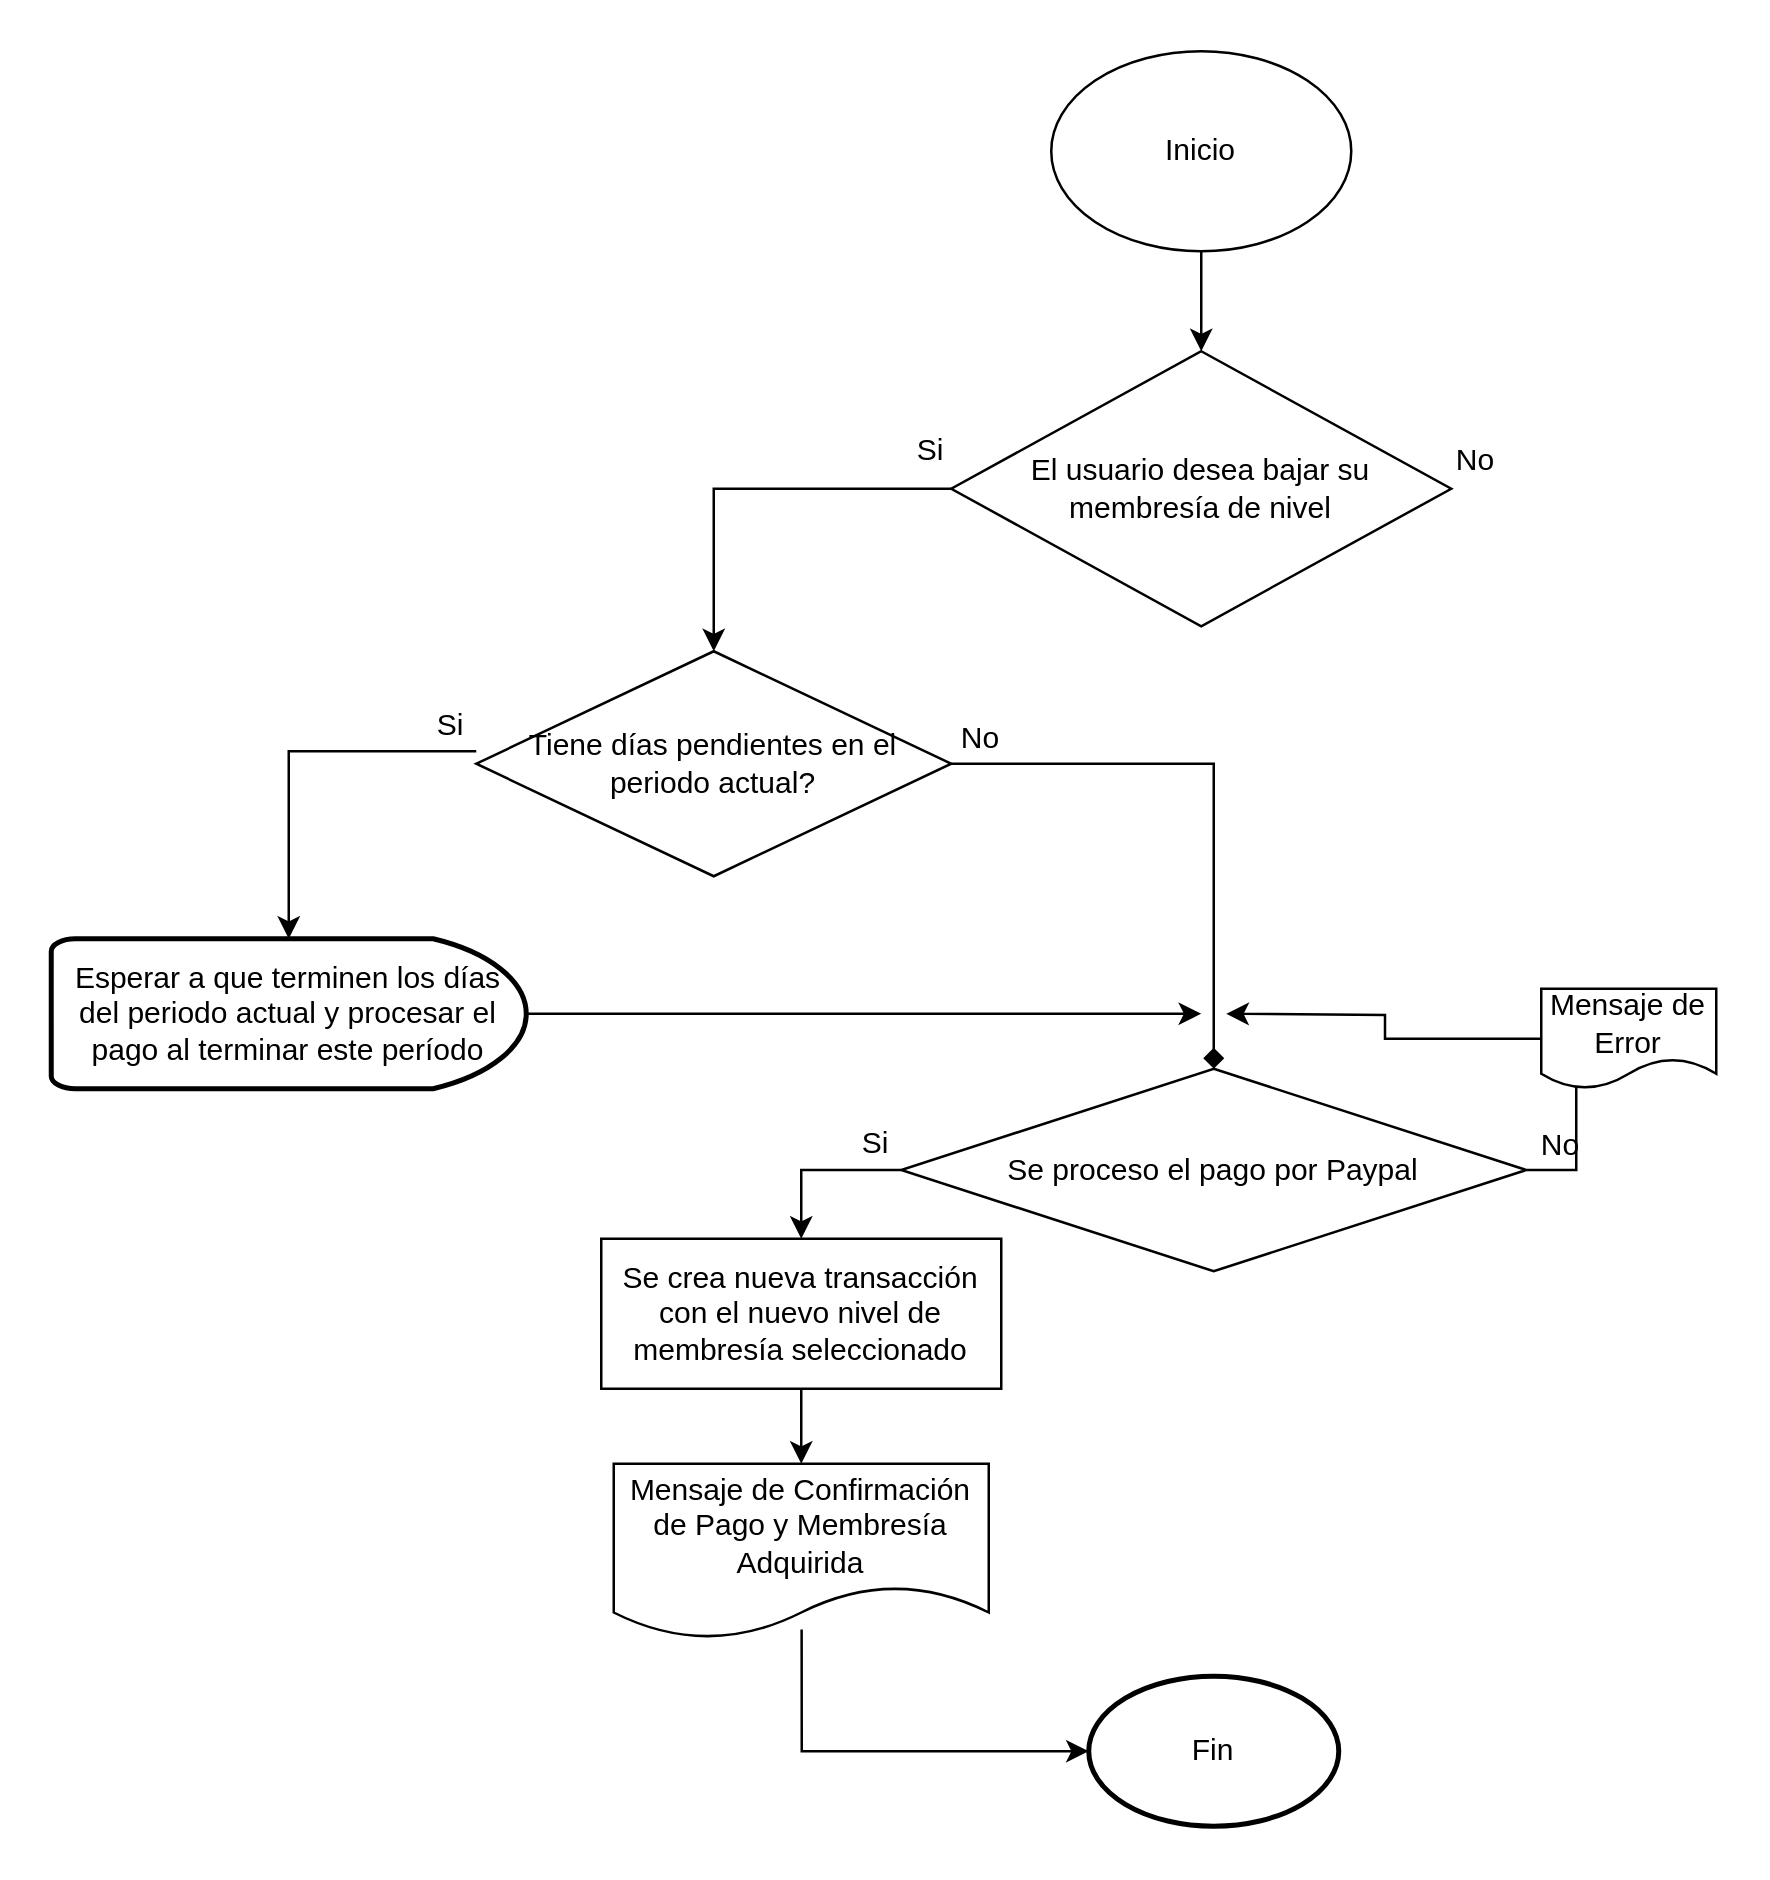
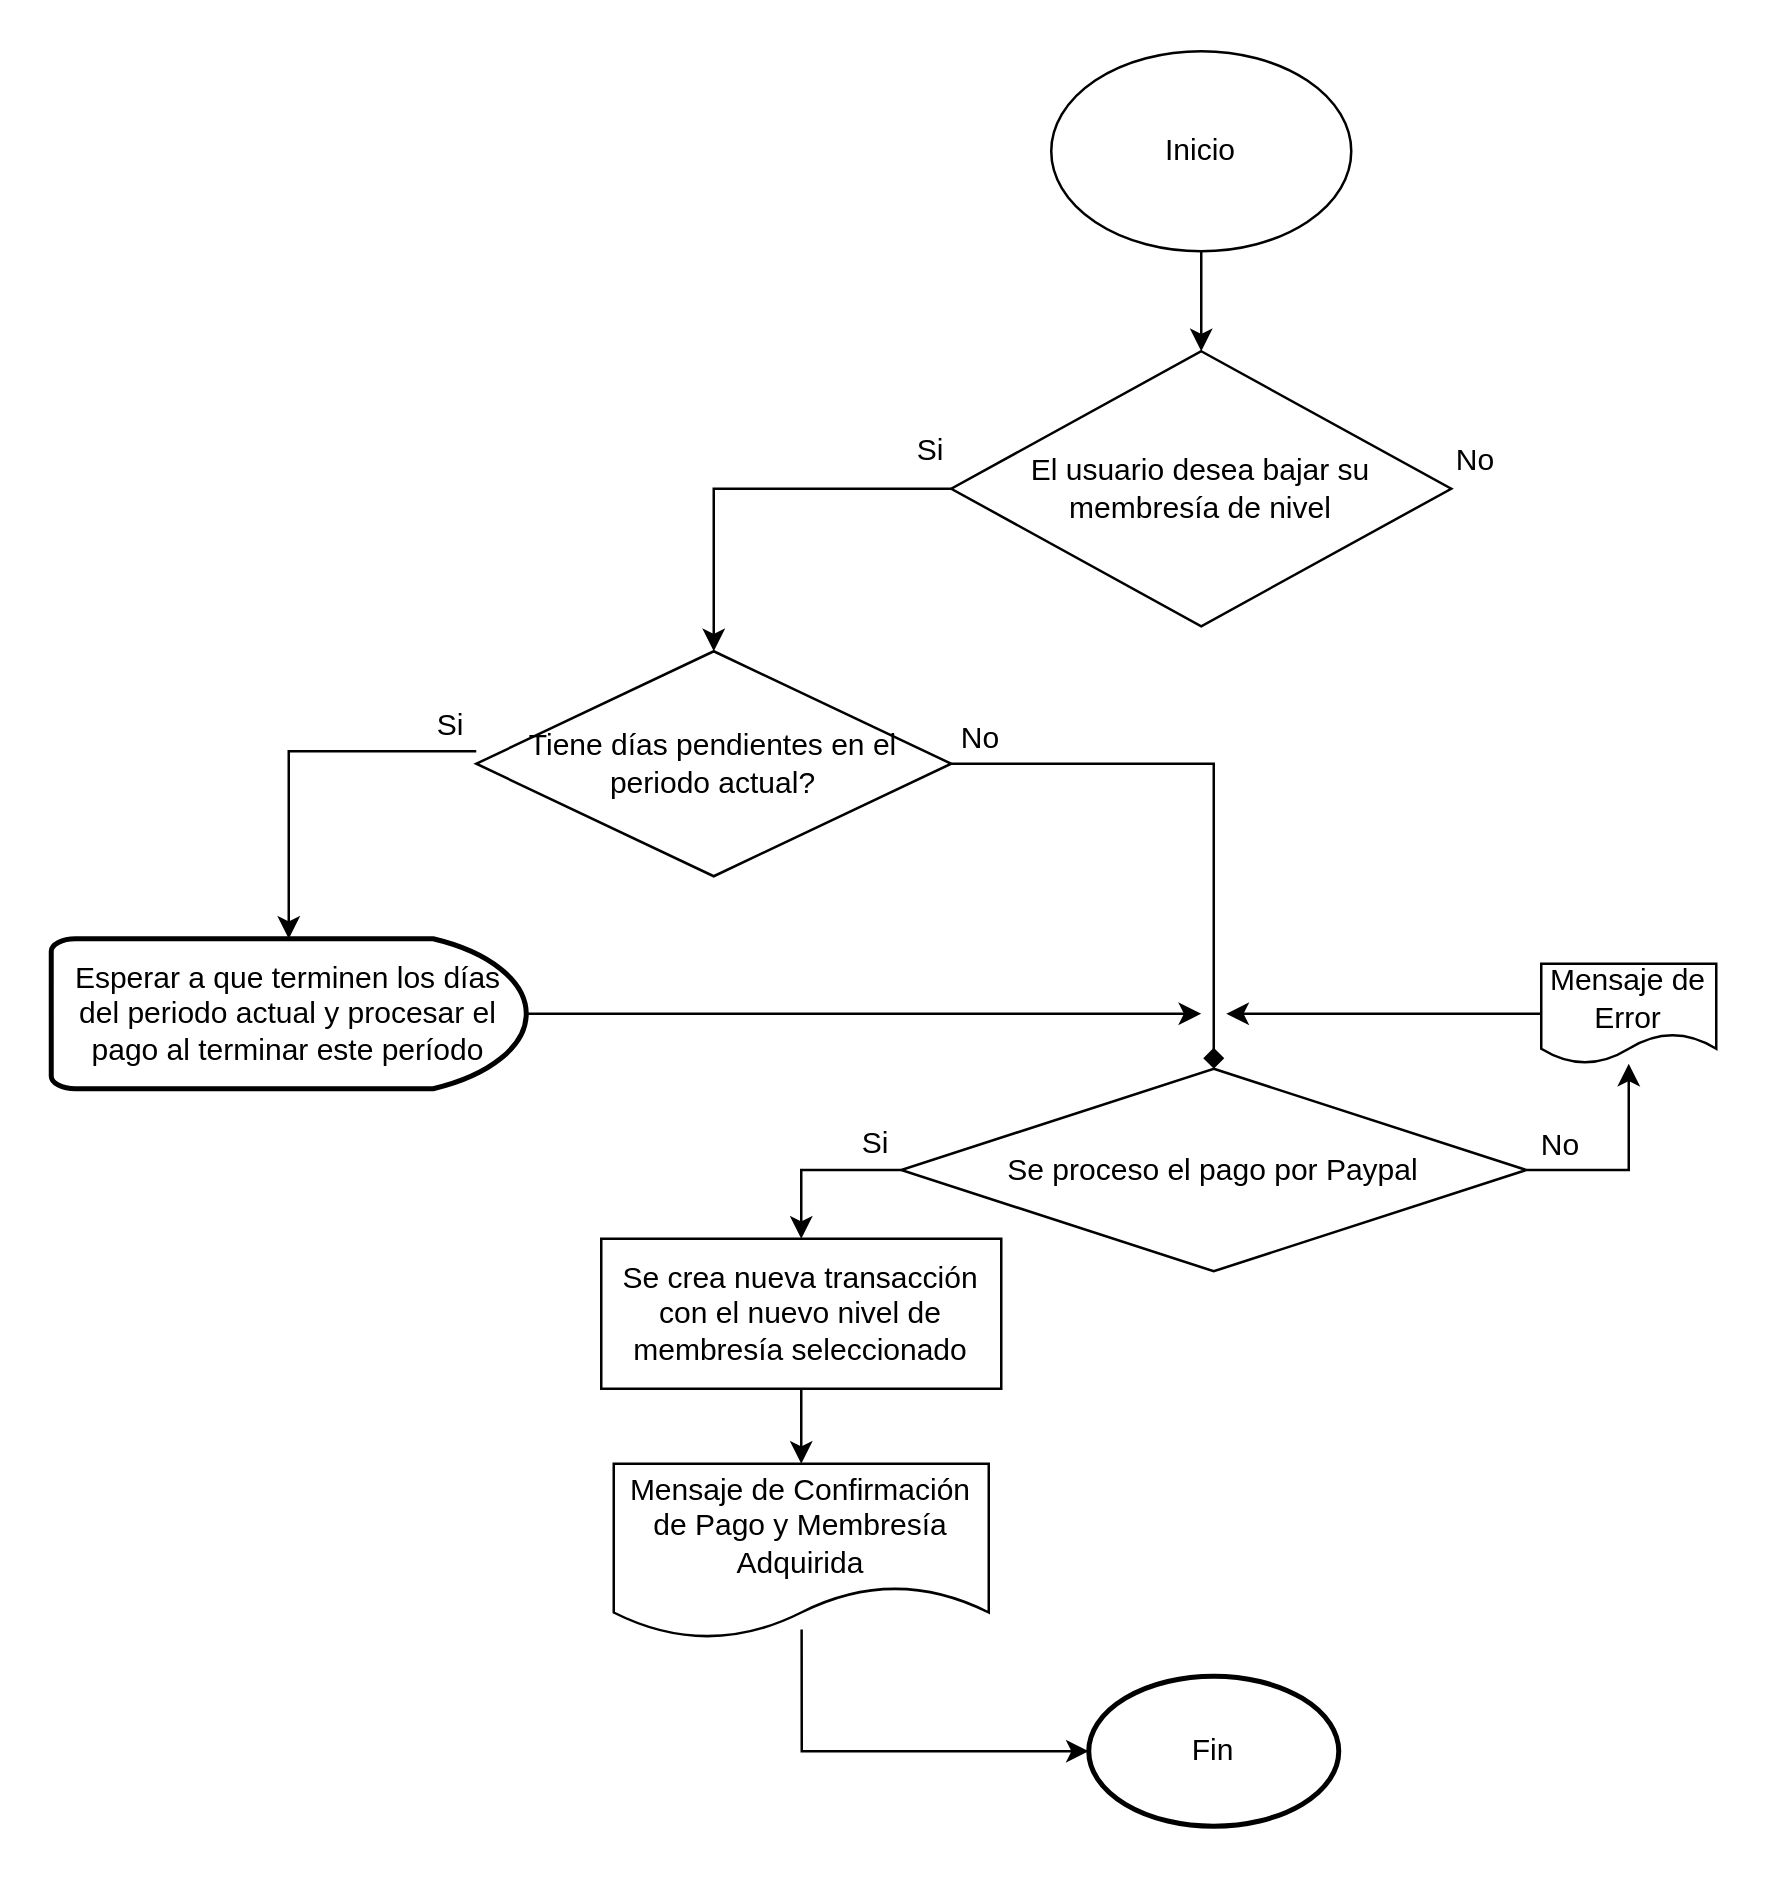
  <mxCell id="0" />
  <mxCell id="1" parent="0" />
  <mxCell id="2" value="" style="edgeStyle=orthogonalEdgeStyle;rounded=0;orthogonalLoop=1;jettySize=auto;html=1;" edge="1" parent="1" source="3" target="5"><mxGeometry relative="1" as="geometry" /></mxCell>
  <mxCell id="3" value="Inicio" style="ellipse;whiteSpace=wrap;html=1;" vertex="1" parent="1"><mxGeometry x="420" y="20" width="120" height="80" as="geometry" /></mxCell>
  <mxCell id="4" style="edgeStyle=orthogonalEdgeStyle;rounded=0;orthogonalLoop=1;jettySize=auto;html=1;entryX=0.5;entryY=0;entryDx=0;entryDy=0;exitX=0;exitY=0.5;exitDx=0;exitDy=0;" edge="1" parent="1" source="5" target="8"><mxGeometry relative="1" as="geometry" /></mxCell>
  <mxCell id="5" value="El usuario desea bajar su membresía de nivel" style="rhombus;whiteSpace=wrap;html=1;" vertex="1" parent="1"><mxGeometry x="380" y="140" width="200" height="110" as="geometry" /></mxCell>
  <mxCell id="6" style="edgeStyle=orthogonalEdgeStyle;rounded=0;orthogonalLoop=1;jettySize=auto;html=1;entryX=0.5;entryY=0;entryDx=0;entryDy=0;exitX=1;exitY=0.5;exitDx=0;exitDy=0;endArrow=diamond;" edge="1" parent="1" source="8" target="11"><mxGeometry relative="1" as="geometry"><mxPoint x="380" y="380" as="sourcePoint" /></mxGeometry></mxCell>
  <mxCell id="7" style="edgeStyle=orthogonalEdgeStyle;rounded=0;orthogonalLoop=1;jettySize=auto;html=1;entryX=0.5;entryY=0;entryDx=0;entryDy=0;entryPerimeter=0;exitX=1;exitY=1;exitDx=0;exitDy=0;" edge="1" parent="1" source="22" target="21"><mxGeometry relative="1" as="geometry"><Array as="points"><mxPoint x="115" y="300" /></Array></mxGeometry></mxCell>
  <mxCell id="8" value="Tiene días pendientes en el periodo actual?" style="rhombus;whiteSpace=wrap;html=1;" vertex="1" parent="1"><mxGeometry x="190" y="260" width="190" height="90" as="geometry" /></mxCell>
  <mxCell id="9" style="edgeStyle=orthogonalEdgeStyle;rounded=0;orthogonalLoop=1;jettySize=auto;html=1;" edge="1" parent="1" source="11" target="13"><mxGeometry relative="1" as="geometry" /></mxCell>
  <mxCell id="10" style="edgeStyle=orthogonalEdgeStyle;rounded=0;orthogonalLoop=1;jettySize=auto;html=1;entryX=0.5;entryY=0;entryDx=0;entryDy=0;exitX=0;exitY=0.5;exitDx=0;exitDy=0;" edge="1" parent="1" source="11" target="17"><mxGeometry relative="1" as="geometry" /></mxCell>
  <mxCell id="11" value="Se proceso el pago por Paypal" style="rhombus;whiteSpace=wrap;html=1;" vertex="1" parent="1"><mxGeometry x="360" y="427" width="250" height="81" as="geometry" /></mxCell>
  <mxCell id="12" style="edgeStyle=orthogonalEdgeStyle;rounded=0;orthogonalLoop=1;jettySize=auto;html=1;" edge="1" parent="1" source="13"><mxGeometry relative="1" as="geometry"><mxPoint x="490" y="405" as="targetPoint" /></mxGeometry></mxCell>
- <mxCell id="13" value="Mensaje de Error" style="shape=document;whiteSpace=wrap;html=1;boundedLbl=1;" vertex="1" parent="1"><mxGeometry x="616" y="395" width="70" height="40" as="geometry" /></mxCell>
+ <mxCell id="13" value="Mensaje de Error" style="shape=document;whiteSpace=wrap;html=1;boundedLbl=1;" vertex="1" parent="1"><mxGeometry x="616" y="385" width="70" height="40" as="geometry" /></mxCell>
  <mxCell id="14" value="No" style="text;html=1;strokeColor=none;fillColor=none;align=center;verticalAlign=middle;whiteSpace=wrap;rounded=0;" vertex="1" parent="1"><mxGeometry x="382" y="285" width="20" height="20" as="geometry" /></mxCell>
  <mxCell id="15" value="Si" style="text;html=1;strokeColor=none;fillColor=none;align=center;verticalAlign=middle;whiteSpace=wrap;rounded=0;" vertex="1" parent="1"><mxGeometry x="340" y="447" width="20" height="20" as="geometry" /></mxCell>
  <mxCell id="16" value="" style="edgeStyle=orthogonalEdgeStyle;rounded=0;orthogonalLoop=1;jettySize=auto;html=1;exitX=0.5;exitY=1;exitDx=0;exitDy=0;" edge="1" parent="1" source="17" target="19"><mxGeometry relative="1" as="geometry"><mxPoint x="300" y="551" as="sourcePoint" /></mxGeometry></mxCell>
  <mxCell id="17" value="Se crea nueva transacción con el nuevo nivel de membresía seleccionado" style="rounded=0;whiteSpace=wrap;html=1;" vertex="1" parent="1"><mxGeometry x="240" y="495" width="160" height="60" as="geometry" /></mxCell>
  <mxCell id="18" style="edgeStyle=orthogonalEdgeStyle;rounded=0;orthogonalLoop=1;jettySize=auto;html=1;entryX=0;entryY=0.5;entryDx=0;entryDy=0;entryPerimeter=0;exitX=0.501;exitY=0.947;exitDx=0;exitDy=0;exitPerimeter=0;" edge="1" parent="1" source="19" target="25"><mxGeometry relative="1" as="geometry"><Array as="points"><mxPoint x="320" y="700" /></Array></mxGeometry></mxCell>
  <mxCell id="19" value="Mensaje de Confirmación de Pago y Membresía Adquirida" style="shape=document;whiteSpace=wrap;html=1;boundedLbl=1;" vertex="1" parent="1"><mxGeometry x="245" y="585" width="150" height="70" as="geometry" /></mxCell>
  <mxCell id="20" style="edgeStyle=orthogonalEdgeStyle;rounded=0;orthogonalLoop=1;jettySize=auto;html=1;" edge="1" parent="1" source="21"><mxGeometry relative="1" as="geometry"><mxPoint x="480" y="405" as="targetPoint" /></mxGeometry></mxCell>
  <mxCell id="21" value="Esperar a que terminen los días del periodo actual y procesar el pago al terminar este período" style="strokeWidth=2;html=1;shape=mxgraph.flowchart.delay;whiteSpace=wrap;" vertex="1" parent="1"><mxGeometry x="20" y="375" width="190" height="60" as="geometry" /></mxCell>
  <mxCell id="22" value="Si" style="text;html=1;strokeColor=none;fillColor=none;align=center;verticalAlign=middle;whiteSpace=wrap;rounded=0;" vertex="1" parent="1"><mxGeometry x="170" y="280" width="20" height="20" as="geometry" /></mxCell>
  <mxCell id="23" value="No" style="text;html=1;strokeColor=none;fillColor=none;align=center;verticalAlign=middle;whiteSpace=wrap;rounded=0;" vertex="1" parent="1"><mxGeometry x="614" y="448" width="20" height="20" as="geometry" /></mxCell>
  <mxCell id="24" value="Si" style="text;html=1;strokeColor=none;fillColor=none;align=center;verticalAlign=middle;whiteSpace=wrap;rounded=0;" vertex="1" parent="1"><mxGeometry x="362" y="170" width="20" height="20" as="geometry" /></mxCell>
  <mxCell id="25" value="Fin" style="strokeWidth=2;html=1;shape=mxgraph.flowchart.start_1;whiteSpace=wrap;" vertex="1" parent="1"><mxGeometry x="435" y="670" width="100" height="60" as="geometry" /></mxCell>
  <mxCell id="26" value="No" style="text;html=1;strokeColor=none;fillColor=none;align=center;verticalAlign=middle;whiteSpace=wrap;rounded=0;" vertex="1" parent="1"><mxGeometry x="580" y="174" width="20" height="20" as="geometry" /></mxCell>
